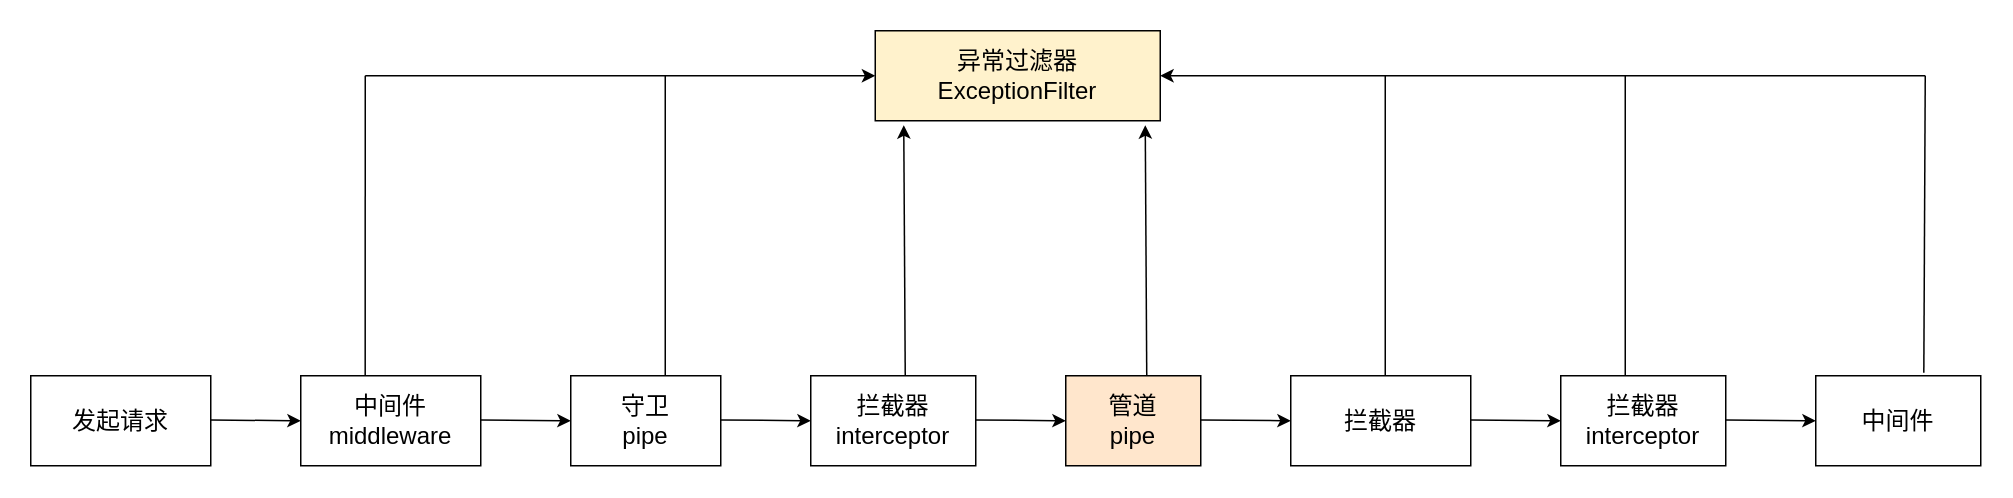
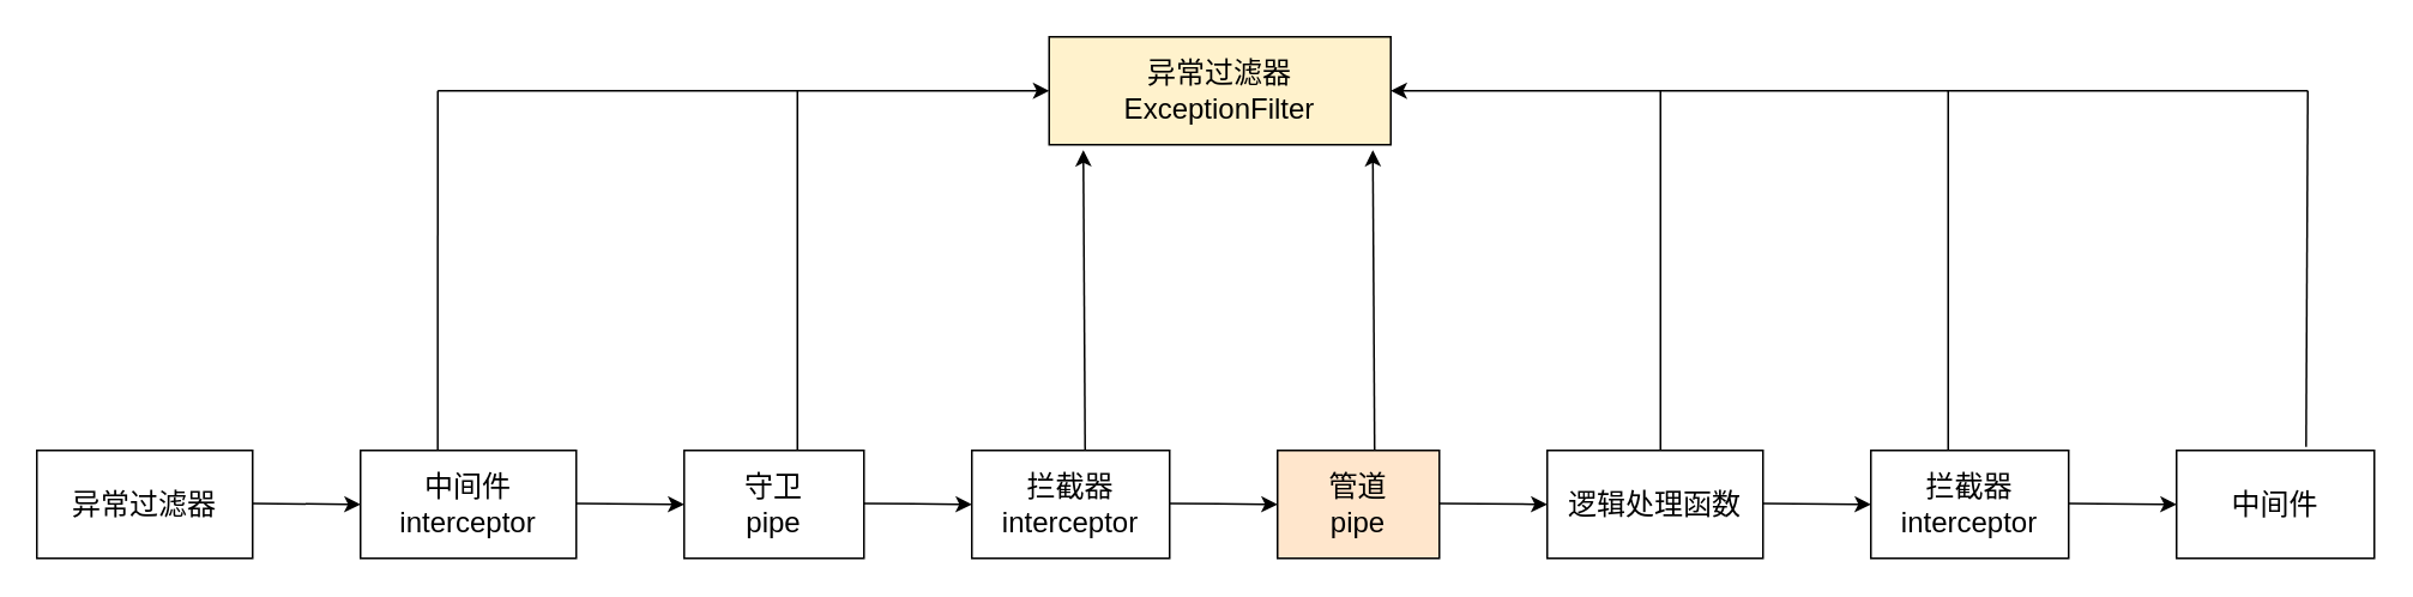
  <mxCell id="0" />
  <mxCell id="1" parent="0" />
- <mxCell id="2" value="发起请求" style="rounded=0;whiteSpace=wrap;html=1;fontSize=16;" parent="1" vertex="1"><mxGeometry x="20" y="250" width="120" height="60" as="geometry" /></mxCell>
- <mxCell id="3" value="中间件&lt;div&gt;middleware&lt;/div&gt;" style="rounded=0;whiteSpace=wrap;html=1;fontSize=16;" vertex="1" parent="1"><mxGeometry x="200" y="250" width="120" height="60" as="geometry" /></mxCell>
+ <mxCell id="2" value="异常过滤器" style="rounded=0;whiteSpace=wrap;html=1;fontSize=16;" parent="1" vertex="1"><mxGeometry x="20" y="250" width="120" height="60" as="geometry" /></mxCell>
+ <mxCell id="3" value="中间件&lt;div&gt;interceptor&lt;/div&gt;" style="rounded=0;whiteSpace=wrap;html=1;fontSize=16;" vertex="1" parent="1"><mxGeometry x="200" y="250" width="120" height="60" as="geometry" /></mxCell>
  <mxCell id="4" value="拦截器&lt;div&gt;interceptor&lt;/div&gt;" style="rounded=0;whiteSpace=wrap;html=1;fontSize=16;" vertex="1" parent="1"><mxGeometry x="540" y="250" width="110" height="60" as="geometry" /></mxCell>
  <mxCell id="5" value="管道&lt;div&gt;&lt;span style=&quot;background-color: initial;&quot;&gt;pipe&lt;/span&gt;&lt;/div&gt;" style="rounded=0;whiteSpace=wrap;html=1;fontSize=16;fillColor=#ffe6cc;" vertex="1" parent="1"><mxGeometry x="710" y="250" width="90" height="60" as="geometry" /></mxCell>
- <mxCell id="6" value="拦截器" style="rounded=0;whiteSpace=wrap;html=1;fontSize=16;" vertex="1" parent="1"><mxGeometry x="860" y="250" width="120" height="60" as="geometry" /></mxCell>
+ <mxCell id="6" value="逻辑处理函数" style="rounded=0;whiteSpace=wrap;html=1;fontSize=16;" vertex="1" parent="1"><mxGeometry x="860" y="250" width="120" height="60" as="geometry" /></mxCell>
  <mxCell id="7" value="中间件" style="rounded=0;whiteSpace=wrap;html=1;fontSize=16;" vertex="1" parent="1"><mxGeometry x="1210" y="250" width="110" height="60" as="geometry" /></mxCell>
  <mxCell id="8" value="守卫&lt;div&gt;pipe&lt;/div&gt;" style="rounded=0;whiteSpace=wrap;html=1;fontSize=16;" vertex="1" parent="1"><mxGeometry x="380" y="250" width="100" height="60" as="geometry" /></mxCell>
  <mxCell id="9" value="异常过滤器&lt;div&gt;ExceptionFilter&lt;/div&gt;" style="rounded=0;whiteSpace=wrap;html=1;fontSize=16;fillColor=#fff2cc;" vertex="1" parent="1"><mxGeometry x="583" y="20" width="190" height="60" as="geometry" /></mxCell>
  <mxCell id="10" value="" style="endArrow=classic;html=1;rounded=0;" edge="1" parent="1"><mxGeometry width="50" height="50" relative="1" as="geometry"><mxPoint x="140" y="279.5" as="sourcePoint" /><mxPoint x="200" y="280" as="targetPoint" /></mxGeometry></mxCell>
  <mxCell id="11" value="" style="endArrow=classic;html=1;rounded=0;" edge="1" parent="1"><mxGeometry width="50" height="50" relative="1" as="geometry"><mxPoint x="320" y="279.5" as="sourcePoint" /><mxPoint x="380" y="280" as="targetPoint" /></mxGeometry></mxCell>
  <mxCell id="12" value="" style="endArrow=classic;html=1;rounded=0;" edge="1" parent="1"><mxGeometry width="50" height="50" relative="1" as="geometry"><mxPoint x="480" y="279.5" as="sourcePoint" /><mxPoint x="540" y="280" as="targetPoint" /></mxGeometry></mxCell>
  <mxCell id="13" value="" style="endArrow=classic;html=1;rounded=0;" edge="1" parent="1"><mxGeometry width="50" height="50" relative="1" as="geometry"><mxPoint x="650" y="279.5" as="sourcePoint" /><mxPoint x="710" y="280" as="targetPoint" /></mxGeometry></mxCell>
  <mxCell id="14" value="" style="endArrow=classic;html=1;rounded=0;" edge="1" parent="1"><mxGeometry width="50" height="50" relative="1" as="geometry"><mxPoint x="800" y="279.5" as="sourcePoint" /><mxPoint x="860" y="280" as="targetPoint" /></mxGeometry></mxCell>
  <mxCell id="15" value="" style="endArrow=classic;html=1;rounded=0;" edge="1" parent="1"><mxGeometry width="50" height="50" relative="1" as="geometry"><mxPoint x="980" y="279.5" as="sourcePoint" /><mxPoint x="1040" y="280" as="targetPoint" /></mxGeometry></mxCell>
  <mxCell id="16" value="拦截器&lt;div&gt;interceptor&lt;/div&gt;" style="rounded=0;whiteSpace=wrap;html=1;fontSize=16;" vertex="1" parent="1"><mxGeometry x="1040" y="250" width="110" height="60" as="geometry" /></mxCell>
  <mxCell id="17" value="" style="endArrow=classic;html=1;rounded=0;" edge="1" parent="1"><mxGeometry width="50" height="50" relative="1" as="geometry"><mxPoint x="1150" y="279.5" as="sourcePoint" /><mxPoint x="1210" y="280" as="targetPoint" /></mxGeometry></mxCell>
  <mxCell id="18" value="" style="endArrow=classic;html=1;rounded=0;entryX=0.1;entryY=1.05;entryDx=0;entryDy=0;entryPerimeter=0;" edge="1" parent="1" target="9"><mxGeometry width="50" height="50" relative="1" as="geometry"><mxPoint x="603" y="250" as="sourcePoint" /><mxPoint x="611.5" y="90" as="targetPoint" /></mxGeometry></mxCell>
  <mxCell id="19" value="" style="endArrow=classic;html=1;rounded=0;entryX=0.1;entryY=1.05;entryDx=0;entryDy=0;entryPerimeter=0;" edge="1" parent="1"><mxGeometry width="50" height="50" relative="1" as="geometry"><mxPoint x="764" y="250" as="sourcePoint" /><mxPoint x="763" y="83" as="targetPoint" /></mxGeometry></mxCell>
  <mxCell id="20" value="" style="endArrow=classic;html=1;rounded=0;entryX=1;entryY=0.5;entryDx=0;entryDy=0;" edge="1" parent="1" target="9"><mxGeometry width="50" height="50" relative="1" as="geometry"><mxPoint x="1283" y="50" as="sourcePoint" /><mxPoint x="1283" y="25" as="targetPoint" /></mxGeometry></mxCell>
  <mxCell id="21" value="" style="endArrow=none;html=1;rounded=0;exitX=0.655;exitY=-0.033;exitDx=0;exitDy=0;exitPerimeter=0;" edge="1" parent="1" source="7"><mxGeometry width="50" height="50" relative="1" as="geometry"><mxPoint x="1233" y="100" as="sourcePoint" /><mxPoint x="1283" y="50" as="targetPoint" /></mxGeometry></mxCell>
  <mxCell id="22" value="" style="endArrow=classic;html=1;rounded=0;" edge="1" parent="1"><mxGeometry width="50" height="50" relative="1" as="geometry"><mxPoint x="243" y="50" as="sourcePoint" /><mxPoint x="583" y="50" as="targetPoint" /></mxGeometry></mxCell>
  <mxCell id="23" value="" style="endArrow=none;html=1;rounded=0;exitX=0.358;exitY=0;exitDx=0;exitDy=0;exitPerimeter=0;" edge="1" parent="1" source="3"><mxGeometry width="50" height="50" relative="1" as="geometry"><mxPoint x="243" y="240" as="sourcePoint" /><mxPoint x="243" y="50" as="targetPoint" /></mxGeometry></mxCell>
  <mxCell id="24" value="" style="endArrow=none;html=1;rounded=0;exitX=0.63;exitY=0;exitDx=0;exitDy=0;exitPerimeter=0;" edge="1" parent="1" source="8"><mxGeometry width="50" height="50" relative="1" as="geometry"><mxPoint x="393" y="100" as="sourcePoint" /><mxPoint x="443" y="50" as="targetPoint" /><Array as="points"><mxPoint x="443" y="150" /></Array></mxGeometry></mxCell>
  <mxCell id="25" value="" style="endArrow=none;html=1;rounded=0;exitX=0.63;exitY=0;exitDx=0;exitDy=0;exitPerimeter=0;" edge="1" parent="1"><mxGeometry width="50" height="50" relative="1" as="geometry"><mxPoint x="923" y="250" as="sourcePoint" /><mxPoint x="923" y="50" as="targetPoint" /><Array as="points"><mxPoint x="923" y="150" /></Array></mxGeometry></mxCell>
  <mxCell id="26" value="" style="endArrow=none;html=1;rounded=0;exitX=0.63;exitY=0;exitDx=0;exitDy=0;exitPerimeter=0;" edge="1" parent="1"><mxGeometry width="50" height="50" relative="1" as="geometry"><mxPoint x="1083" y="250" as="sourcePoint" /><mxPoint x="1083" y="50" as="targetPoint" /><Array as="points"><mxPoint x="1083" y="150" /></Array></mxGeometry></mxCell>
